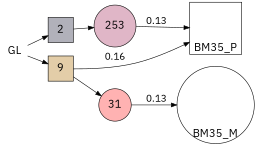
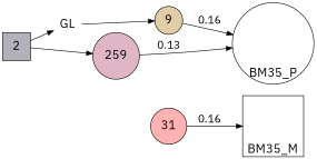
  digraph {
    fontname="IBM Plex Sans"
    forcelabels=true
    rankdir=LR
    node [color="#000000" fillcolor="#ffffff" fontname="IBM Plex Sans" fontsize=20 heigth=0.625 shape=square style=filled]
    edge [fontname="IBM Plex Sans" fontsize=18]
-   n1 [heigth=0.8333333333333334 label=BM35_M labelloc=b shape=circle width=0.8333333333333334]
-   n2 [heigth=0.8333333333333334 label=BM35_P labelloc=b width=0.8333333333333334]
+   n1 [heigth=0.8333333333333334 label=BM35_M labelloc=b width=0.8333333333333334]
+   n2 [heigth=0.8333333333333334 label=BM35_P labelloc=b shape=circle width=0.8333333333333334]
    n3 [label=GL shape=plaintext width=0.625]
    n4 [fillcolor="#b1b1ba" label=2 width=0.625]
-   n5 [fillcolor="#e3cda8" label=9 width=0.625]
-   n6 [fillcolor="#e0b6c7" heigth=1.0416666666666667 label=253 shape=circle width=1.0416666666666667]
+   n5 [fillcolor="#e3cda8" label=9 shape=circle width=0.625]
+   n6 [fillcolor="#e0b6c7" heigth=1.0416666666666667 label=259 shape=circle width=1.0416666666666667]
    n7 [fillcolor="#ffb2b2" heigth=0.4583333333333333 label=31 shape=circle width=0.4583333333333333]
    subgraph sub_1 {
      rank=sink
      n1
      n2
    }
-   n3 -> n4
+   n4 -> n3
    n3 -> n5
    n4 -> n6
    n5 -> n2 [label=0.16]
-   n5 -> n7
    n6 -> n2 [label=0.13]
-   n7 -> n1 [label=0.13]
+   n7 -> n1 [label=0.16]
  }
